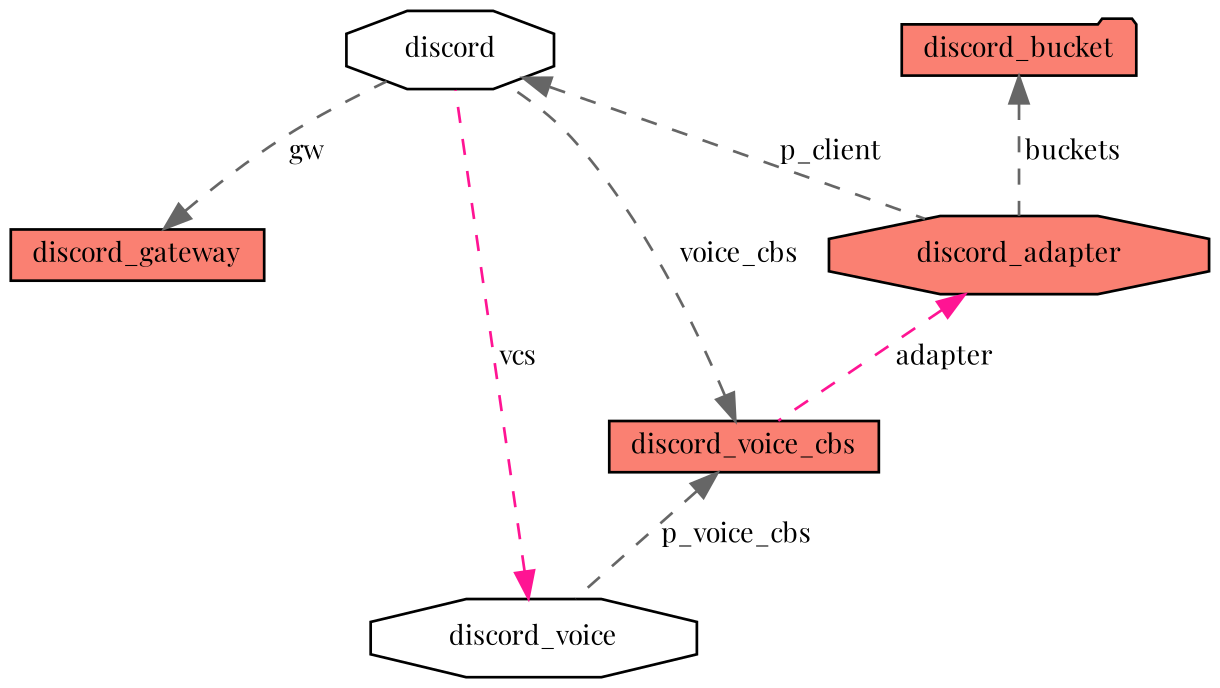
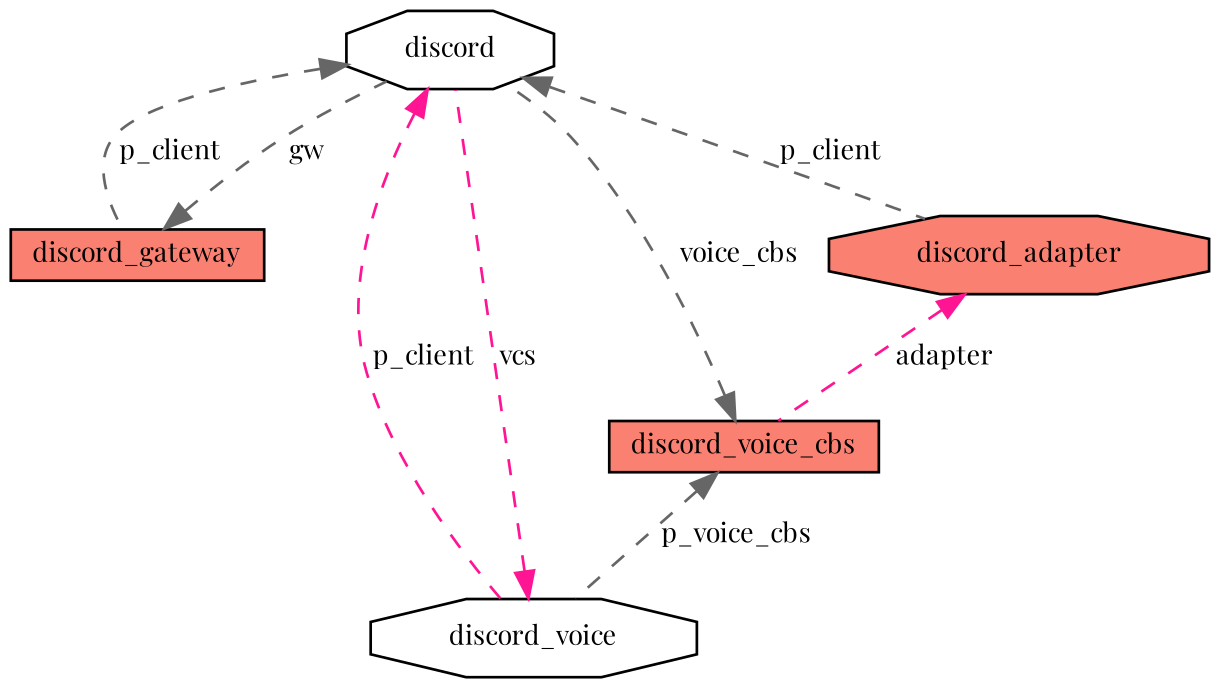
  digraph {
    fontname="Playfair Display"
    node [color=black fillcolor=salmon fontname="Playfair Display" fontsize=10 shape=octagon style=filled]
    edge [color=gray40 dir=back fontname="Playfair Display" fontsize=10 labelfontname=Helvetica labelfontsize=10 style=dashed]
    n1 [fillcolor=white fontcolor=black height=0.2 label=discord width=0.4]
    n2 [height=0.2 label=discord_adapter width=0.4]
    n3 [height=0.2 label=discord_gateway shape=box width=0.4]
    n4 [fillcolor=white height=0.2 label=discord_voice width=0.4]
    n5 [height=0.2 label=discord_voice_cbs shape=box width=0.4]
-   n6 [height=0.2 label=discord_bucket shape=folder width=0.4]
    n1 -> n2 [label=" p_client"]
+   n1 -> n3 [label=" p_client"]
+   n1 -> n4 [color=deeppink label=" p_client"]
    n2 -> n5 [color=deeppink label=" adapter"]
    n3 -> n1 [label=" gw"]
    n4 -> n1 [color=deeppink label=" vcs"]
    n5 -> n1 [label=" voice_cbs"]
    n5 -> n4 [label=" p_voice_cbs"]
-   n6 -> n2 [label=" buckets"]
  }
